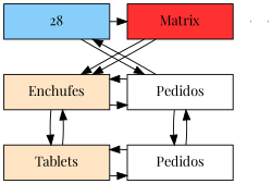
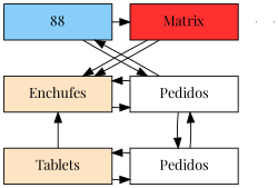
  digraph {
    fontname="Playfair Display"
    node [fontname="Playfair Display" group=1 shape=box]
    edge [fontname="Playfair Display"]
    n1 [fillcolor=firebrick1 label=Matrix style=filled width=1.5]
-   n2 [fillcolor=lightskyblue group=2 label=28 style=filled width=1.5]
+   n2 [fillcolor=lightskyblue group=2 label=88 style=filled width=1.5]
    n3 [fillcolor=bisque1 label=Enchufes style=filled width=1.5]
    n4 [group=2 label=Pedidos width=1.5]
    n5 [fillcolor=bisque1 label=Tablets style=filled width=1.5]
    n6 [group=2 label=Pedidos width=1.5]
    e0 [shape=point width=0 group=""]
    e1 [shape=point width=0 group=""]
    subgraph sub_1 {
      rank=same
      n1
      n2
    }
    subgraph sub_2 {
      rank=same
      n3
      n4
    }
    subgraph sub_3 {
      rank=same
      n5
      n6
    }
    n1 -> n3
    n1 -> n3
    n2 -> n1
    n2 -> n4
    n3 -> n4
-   n3 -> n5
    n4 -> n2
    n4 -> n3
    n4 -> n6
    n5 -> n3
    n5 -> n6
    n6 -> n4
    n6 -> n5
  }
